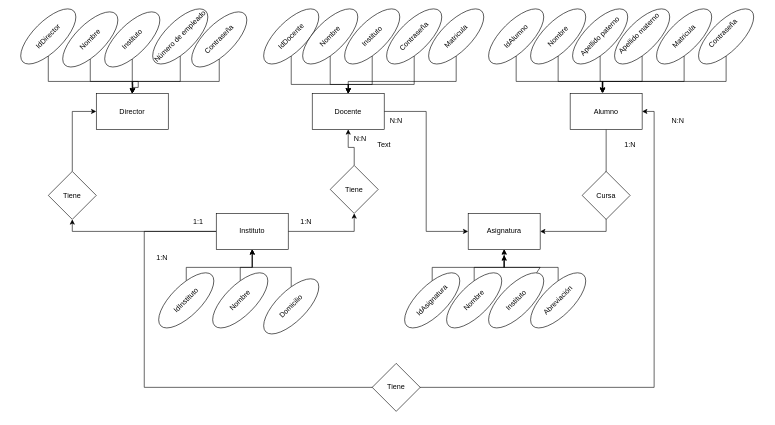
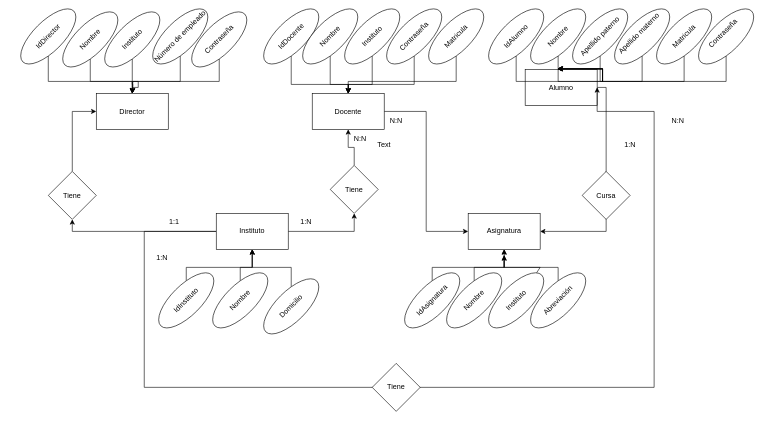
  <mxCell id="0" />
  <mxCell id="1" parent="0" />
  <mxCell id="2" value="Director " style="rounded=0;whiteSpace=wrap;html=1;" parent="1" vertex="1"><mxGeometry x="160" y="140" width="120" height="60" as="geometry" /></mxCell>
  <mxCell id="3" style="edgeStyle=orthogonalEdgeStyle;rounded=0;orthogonalLoop=1;jettySize=auto;html=1;entryX=0.5;entryY=0;entryDx=0;entryDy=0;" parent="1" source="4" target="2" edge="1"><mxGeometry relative="1" as="geometry"><Array as="points"><mxPoint x="80" y="120" /><mxPoint x="220" y="120" /></Array></mxGeometry></mxCell>
  <mxCell id="4" value="IdDirector " style="ellipse;whiteSpace=wrap;html=1;rotation=-45;" parent="1" vertex="1"><mxGeometry x="20" y="20" width="120" height="50" as="geometry" /></mxCell>
  <mxCell id="5" style="edgeStyle=orthogonalEdgeStyle;rounded=0;orthogonalLoop=1;jettySize=auto;html=1;" parent="1" source="6" edge="1"><mxGeometry relative="1" as="geometry"><mxPoint x="220" y="140" as="targetPoint" /><Array as="points"><mxPoint x="150" y="120" /><mxPoint x="230" y="120" /><mxPoint x="230" y="130" /><mxPoint x="221" y="130" /><mxPoint x="221" y="140" /></Array></mxGeometry></mxCell>
  <mxCell id="6" value="Nombre" style="ellipse;whiteSpace=wrap;html=1;rotation=-45;" parent="1" vertex="1"><mxGeometry x="90" y="25" width="120" height="50" as="geometry" /></mxCell>
  <mxCell id="7" style="edgeStyle=orthogonalEdgeStyle;rounded=0;orthogonalLoop=1;jettySize=auto;html=1;" parent="1" source="8" edge="1"><mxGeometry relative="1" as="geometry"><mxPoint x="220" y="140" as="targetPoint" /></mxGeometry></mxCell>
  <mxCell id="8" value="Instituto" style="ellipse;whiteSpace=wrap;html=1;rotation=-45;" parent="1" vertex="1"><mxGeometry x="160" y="25" width="120" height="50" as="geometry" /></mxCell>
  <mxCell id="9" style="edgeStyle=orthogonalEdgeStyle;rounded=0;orthogonalLoop=1;jettySize=auto;html=1;" parent="1" source="10" edge="1"><mxGeometry relative="1" as="geometry"><mxPoint x="220" y="140" as="targetPoint" /><Array as="points"><mxPoint x="300" y="120" /><mxPoint x="220" y="120" /><mxPoint x="220" y="125" /><mxPoint x="221" y="125" /></Array></mxGeometry></mxCell>
  <mxCell id="10" value="Número de empleado " style="ellipse;whiteSpace=wrap;html=1;rotation=-45;" parent="1" vertex="1"><mxGeometry x="240" y="20" width="120" height="50" as="geometry" /></mxCell>
  <mxCell id="11" style="edgeStyle=orthogonalEdgeStyle;rounded=0;orthogonalLoop=1;jettySize=auto;html=1;" parent="1" source="12" edge="1"><mxGeometry relative="1" as="geometry"><mxPoint x="220" y="140" as="targetPoint" /><Array as="points"><mxPoint x="365" y="120" /><mxPoint x="221" y="120" /></Array></mxGeometry></mxCell>
  <mxCell id="12" value="Contraseña " style="ellipse;whiteSpace=wrap;html=1;rotation=-45;" parent="1" vertex="1"><mxGeometry x="305" y="25" width="120" height="50" as="geometry" /></mxCell>
  <mxCell id="13" style="edgeStyle=orthogonalEdgeStyle;rounded=0;orthogonalLoop=1;jettySize=auto;html=1;entryX=0;entryY=0.5;entryDx=0;entryDy=0;" edge="1" parent="1" source="14" target="49"><mxGeometry relative="1" as="geometry" /></mxCell>
  <mxCell id="14" value="&lt;div&gt;Docente &lt;br&gt;&lt;/div&gt;" style="rounded=0;whiteSpace=wrap;html=1;" parent="1" vertex="1"><mxGeometry x="520" y="140" width="120" height="60" as="geometry" /></mxCell>
  <mxCell id="15" style="edgeStyle=orthogonalEdgeStyle;rounded=0;orthogonalLoop=1;jettySize=auto;html=1;" parent="1" source="16" target="14" edge="1"><mxGeometry relative="1" as="geometry"><Array as="points"><mxPoint x="485" y="125" /><mxPoint x="580" y="125" /></Array></mxGeometry></mxCell>
  <mxCell id="16" value="IdDocente" style="ellipse;whiteSpace=wrap;html=1;rotation=-45;" parent="1" vertex="1"><mxGeometry x="425" y="20" width="120" height="50" as="geometry" /></mxCell>
  <mxCell id="17" style="edgeStyle=orthogonalEdgeStyle;rounded=0;orthogonalLoop=1;jettySize=auto;html=1;" parent="1" source="18" edge="1"><mxGeometry relative="1" as="geometry"><mxPoint x="580" y="140" as="targetPoint" /></mxGeometry></mxCell>
  <mxCell id="18" value="Nombre" style="ellipse;whiteSpace=wrap;html=1;rotation=-45;" parent="1" vertex="1"><mxGeometry x="490" y="20" width="120" height="50" as="geometry" /></mxCell>
  <mxCell id="19" style="edgeStyle=orthogonalEdgeStyle;rounded=0;orthogonalLoop=1;jettySize=auto;html=1;" parent="1" source="20" edge="1"><mxGeometry relative="1" as="geometry"><mxPoint x="580" y="140" as="targetPoint" /></mxGeometry></mxCell>
  <mxCell id="20" value="Instituto" style="ellipse;whiteSpace=wrap;html=1;rotation=-45;" parent="1" vertex="1"><mxGeometry x="560" y="20" width="120" height="50" as="geometry" /></mxCell>
  <mxCell id="21" style="edgeStyle=orthogonalEdgeStyle;rounded=0;orthogonalLoop=1;jettySize=auto;html=1;entryX=0.5;entryY=0;entryDx=0;entryDy=0;" parent="1" source="22" target="14" edge="1"><mxGeometry relative="1" as="geometry"><Array as="points"><mxPoint x="690" y="125" /><mxPoint x="580" y="125" /></Array></mxGeometry></mxCell>
  <mxCell id="22" value="Contraseña" style="ellipse;whiteSpace=wrap;html=1;rotation=-45;" parent="1" vertex="1"><mxGeometry x="630" y="20" width="120" height="50" as="geometry" /></mxCell>
  <mxCell id="23" style="edgeStyle=orthogonalEdgeStyle;rounded=0;orthogonalLoop=1;jettySize=auto;html=1;entryX=0.5;entryY=0;entryDx=0;entryDy=0;" parent="1" source="24" target="14" edge="1"><mxGeometry relative="1" as="geometry"><Array as="points"><mxPoint x="760" y="120" /><mxPoint x="580" y="120" /></Array></mxGeometry></mxCell>
  <mxCell id="24" value="Matricula " style="ellipse;whiteSpace=wrap;html=1;rotation=-45;" parent="1" vertex="1"><mxGeometry x="700" y="20" width="120" height="50" as="geometry" /></mxCell>
  <mxCell id="25" style="edgeStyle=orthogonalEdgeStyle;rounded=0;orthogonalLoop=1;jettySize=auto;html=1;entryX=1;entryY=0.5;entryDx=0;entryDy=0;" edge="1" parent="1" source="26" target="49"><mxGeometry relative="1" as="geometry"><Array as="points"><mxPoint x="1010" y="370" /></Array></mxGeometry></mxCell>
- <mxCell id="26" value="Alumno " style="rounded=0;whiteSpace=wrap;html=1;" parent="1" vertex="1"><mxGeometry x="950" y="140" width="120" height="60" as="geometry" /></mxCell>
+ <mxCell id="26" value="Alumno " style="rounded=0;whiteSpace=wrap;html=1;" parent="1" vertex="1"><mxGeometry x="875" y="100" width="120" height="60" as="geometry" /></mxCell>
  <mxCell id="27" value="IdAlumno" style="ellipse;whiteSpace=wrap;html=1;rotation=-45;" parent="1" vertex="1"><mxGeometry x="800" y="20" width="120" height="50" as="geometry" /></mxCell>
  <mxCell id="28" value="Nombre " style="ellipse;whiteSpace=wrap;html=1;rotation=-45;" parent="1" vertex="1"><mxGeometry x="870" y="20" width="120" height="50" as="geometry" /></mxCell>
  <mxCell id="29" value="Apellido paterno " style="ellipse;whiteSpace=wrap;html=1;rotation=-45;" parent="1" vertex="1"><mxGeometry x="940" y="20" width="120" height="50" as="geometry" /></mxCell>
  <mxCell id="30" value="&lt;div&gt;Contraseña&lt;/div&gt;&lt;div&gt;&lt;br&gt;&lt;/div&gt;" style="ellipse;whiteSpace=wrap;html=1;rotation=-45;" parent="1" vertex="1"><mxGeometry x="1150" y="20" width="120" height="50" as="geometry" /></mxCell>
  <mxCell id="31" value="Matricula " style="ellipse;whiteSpace=wrap;html=1;rotation=-45;" parent="1" vertex="1"><mxGeometry x="1080" y="20" width="120" height="50" as="geometry" /></mxCell>
  <mxCell id="32" value="&lt;div&gt;Apellido materno &lt;br&gt;&lt;/div&gt;&lt;div&gt;&lt;br&gt;&lt;/div&gt;" style="ellipse;whiteSpace=wrap;html=1;rotation=-45;" parent="1" vertex="1"><mxGeometry x="1010" y="20" width="120" height="50" as="geometry" /></mxCell>
  <mxCell id="33" style="edgeStyle=orthogonalEdgeStyle;rounded=0;orthogonalLoop=1;jettySize=auto;html=1;entryX=0.449;entryY=-0.019;entryDx=0;entryDy=0;entryPerimeter=0;" parent="1" source="27" target="26" edge="1"><mxGeometry relative="1" as="geometry"><Array as="points"><mxPoint x="860" y="120" /><mxPoint x="1004" y="120" /></Array></mxGeometry></mxCell>
  <mxCell id="34" style="edgeStyle=orthogonalEdgeStyle;rounded=0;orthogonalLoop=1;jettySize=auto;html=1;entryX=0.45;entryY=-0.017;entryDx=0;entryDy=0;entryPerimeter=0;" parent="1" source="28" target="26" edge="1"><mxGeometry relative="1" as="geometry"><Array as="points"><mxPoint x="930" y="120" /><mxPoint x="1004" y="120" /></Array></mxGeometry></mxCell>
  <mxCell id="35" style="edgeStyle=orthogonalEdgeStyle;rounded=0;orthogonalLoop=1;jettySize=auto;html=1;entryX=0.453;entryY=-0.017;entryDx=0;entryDy=0;entryPerimeter=0;" parent="1" source="29" target="26" edge="1"><mxGeometry relative="1" as="geometry"><Array as="points"><mxPoint x="1000" y="120" /><mxPoint x="1004" y="120" /></Array></mxGeometry></mxCell>
  <mxCell id="36" style="edgeStyle=orthogonalEdgeStyle;rounded=0;orthogonalLoop=1;jettySize=auto;html=1;entryX=0.453;entryY=-0.017;entryDx=0;entryDy=0;entryPerimeter=0;" parent="1" source="32" target="26" edge="1"><mxGeometry relative="1" as="geometry"><Array as="points"><mxPoint x="1070" y="120" /><mxPoint x="1004" y="120" /></Array></mxGeometry></mxCell>
  <mxCell id="37" style="edgeStyle=orthogonalEdgeStyle;rounded=0;orthogonalLoop=1;jettySize=auto;html=1;entryX=0.447;entryY=-0.017;entryDx=0;entryDy=0;entryPerimeter=0;" parent="1" source="31" target="26" edge="1"><mxGeometry relative="1" as="geometry"><Array as="points"><mxPoint x="1140" y="120" /><mxPoint x="1004" y="120" /></Array></mxGeometry></mxCell>
  <mxCell id="38" style="edgeStyle=orthogonalEdgeStyle;rounded=0;orthogonalLoop=1;jettySize=auto;html=1;entryX=0.447;entryY=-0.017;entryDx=0;entryDy=0;entryPerimeter=0;" parent="1" source="30" target="26" edge="1"><mxGeometry relative="1" as="geometry"><Array as="points"><mxPoint x="1210" y="120" /><mxPoint x="1004" y="120" /></Array></mxGeometry></mxCell>
  <mxCell id="39" style="edgeStyle=orthogonalEdgeStyle;rounded=0;orthogonalLoop=1;jettySize=auto;html=1;exitX=0;exitY=0.5;exitDx=0;exitDy=0;entryX=0.5;entryY=1;entryDx=0;entryDy=0;" parent="1" source="42" target="59" edge="1"><mxGeometry relative="1" as="geometry" /></mxCell>
  <mxCell id="40" style="edgeStyle=orthogonalEdgeStyle;rounded=0;orthogonalLoop=1;jettySize=auto;html=1;exitX=1;exitY=0.5;exitDx=0;exitDy=0;entryX=0.5;entryY=1;entryDx=0;entryDy=0;" edge="1" parent="1" source="42" target="62"><mxGeometry relative="1" as="geometry"><mxPoint x="610" y="370" as="targetPoint" /></mxGeometry></mxCell>
  <mxCell id="41" style="edgeStyle=orthogonalEdgeStyle;rounded=0;orthogonalLoop=1;jettySize=auto;html=1;entryX=1;entryY=0.5;entryDx=0;entryDy=0;" edge="1" parent="1" source="42" target="26"><mxGeometry relative="1" as="geometry"><Array as="points"><mxPoint x="240" y="370" /><mxPoint x="240" y="630" /><mxPoint x="1090" y="630" /><mxPoint x="1090" y="170" /></Array></mxGeometry></mxCell>
  <mxCell id="42" value="Instituto" style="rounded=0;whiteSpace=wrap;html=1;" parent="1" vertex="1"><mxGeometry x="360" y="340" width="120" height="60" as="geometry" /></mxCell>
  <mxCell id="43" style="edgeStyle=orthogonalEdgeStyle;rounded=0;orthogonalLoop=1;jettySize=auto;html=1;entryX=0.5;entryY=1;entryDx=0;entryDy=0;" parent="1" source="44" target="42" edge="1"><mxGeometry relative="1" as="geometry"><mxPoint x="420" y="410" as="targetPoint" /><Array as="points"><mxPoint x="310" y="430" /><mxPoint x="420" y="430" /></Array></mxGeometry></mxCell>
  <mxCell id="44" value="&lt;div&gt;IdInstituto&lt;/div&gt;" style="ellipse;whiteSpace=wrap;html=1;rotation=-45;" parent="1" vertex="1"><mxGeometry x="250" y="460" width="120" height="50" as="geometry" /></mxCell>
  <mxCell id="45" style="edgeStyle=orthogonalEdgeStyle;rounded=0;orthogonalLoop=1;jettySize=auto;html=1;" parent="1" source="46" edge="1"><mxGeometry relative="1" as="geometry"><mxPoint x="420" y="400" as="targetPoint" /><Array as="points"><mxPoint x="400" y="430" /><mxPoint x="420" y="430" /></Array></mxGeometry></mxCell>
  <mxCell id="46" value="Nombre" style="ellipse;whiteSpace=wrap;html=1;rotation=-45;" parent="1" vertex="1"><mxGeometry x="340" y="460" width="120" height="50" as="geometry" /></mxCell>
  <mxCell id="47" style="edgeStyle=orthogonalEdgeStyle;rounded=0;orthogonalLoop=1;jettySize=auto;html=1;entryX=0.5;entryY=1;entryDx=0;entryDy=0;" parent="1" source="48" target="42" edge="1"><mxGeometry relative="1" as="geometry"><Array as="points"><mxPoint x="485" y="430" /><mxPoint x="420" y="430" /></Array></mxGeometry></mxCell>
  <mxCell id="48" value="Domicilio" style="ellipse;whiteSpace=wrap;html=1;rotation=-45;" parent="1" vertex="1"><mxGeometry x="425" y="470" width="120" height="50" as="geometry" /></mxCell>
  <mxCell id="49" value="Asignatura" style="rounded=0;whiteSpace=wrap;html=1;" parent="1" vertex="1"><mxGeometry x="780" y="340" width="120" height="60" as="geometry" /></mxCell>
  <mxCell id="50" style="edgeStyle=orthogonalEdgeStyle;rounded=0;orthogonalLoop=1;jettySize=auto;html=1;" parent="1" source="51" edge="1"><mxGeometry relative="1" as="geometry"><mxPoint x="840" y="410" as="targetPoint" /><Array as="points"><mxPoint x="720" y="430" /><mxPoint x="840" y="430" /></Array></mxGeometry></mxCell>
  <mxCell id="51" value="&lt;div&gt;IdAsignatura&lt;/div&gt;" style="ellipse;whiteSpace=wrap;html=1;rotation=-45;" parent="1" vertex="1"><mxGeometry x="660" y="460" width="120" height="50" as="geometry" /></mxCell>
  <mxCell id="52" style="edgeStyle=orthogonalEdgeStyle;rounded=0;orthogonalLoop=1;jettySize=auto;html=1;" parent="1" source="53" edge="1"><mxGeometry relative="1" as="geometry"><mxPoint x="840" y="400" as="targetPoint" /><Array as="points"><mxPoint x="790" y="430" /><mxPoint x="840" y="430" /></Array></mxGeometry></mxCell>
  <mxCell id="53" value="&lt;div&gt;Nombre&lt;/div&gt;" style="ellipse;whiteSpace=wrap;html=1;rotation=-45;" parent="1" vertex="1"><mxGeometry x="730" y="460" width="120" height="50" as="geometry" /></mxCell>
  <mxCell id="54" value="" style="edgeStyle=orthogonalEdgeStyle;rounded=0;orthogonalLoop=1;jettySize=auto;html=1;" parent="1" source="55" target="49" edge="1"><mxGeometry relative="1" as="geometry"><Array as="points"><mxPoint x="900" y="430" /><mxPoint x="840" y="430" /></Array></mxGeometry></mxCell>
  <mxCell id="55" value="Instituto" style="ellipse;whiteSpace=wrap;html=1;rotation=-45;" parent="1" vertex="1"><mxGeometry x="800" y="460" width="120" height="50" as="geometry" /></mxCell>
  <mxCell id="56" style="edgeStyle=orthogonalEdgeStyle;rounded=0;orthogonalLoop=1;jettySize=auto;html=1;" parent="1" source="57" edge="1"><mxGeometry relative="1" as="geometry"><mxPoint x="840" y="410" as="targetPoint" /><Array as="points"><mxPoint x="930" y="430" /><mxPoint x="840" y="430" /></Array></mxGeometry></mxCell>
  <mxCell id="57" value="Abreviación" style="ellipse;whiteSpace=wrap;html=1;rotation=-45;" parent="1" vertex="1"><mxGeometry x="870" y="460" width="120" height="50" as="geometry" /></mxCell>
  <mxCell id="58" style="edgeStyle=orthogonalEdgeStyle;rounded=0;orthogonalLoop=1;jettySize=auto;html=1;exitX=0.5;exitY=0;exitDx=0;exitDy=0;entryX=0;entryY=0.5;entryDx=0;entryDy=0;" parent="1" source="59" target="2" edge="1"><mxGeometry relative="1" as="geometry" /></mxCell>
  <mxCell id="59" value="Tiene" style="rhombus;whiteSpace=wrap;html=1;" parent="1" vertex="1"><mxGeometry x="80" y="270" width="80" height="80" as="geometry" /></mxCell>
- <mxCell id="60" value="1:1" style="text;html=1;strokeColor=none;fillColor=none;align=center;verticalAlign=middle;whiteSpace=wrap;rounded=0;" vertex="1" parent="1"><mxGeometry x="300" y="340" width="60" height="30" as="geometry" /></mxCell>
+ <mxCell id="60" value="1:1" style="text;html=1;strokeColor=none;fillColor=none;align=center;verticalAlign=middle;whiteSpace=wrap;rounded=0;" vertex="1" parent="1"><mxGeometry x="260" y="340" width="60" height="30" as="geometry" /></mxCell>
  <mxCell id="61" style="edgeStyle=orthogonalEdgeStyle;rounded=0;orthogonalLoop=1;jettySize=auto;html=1;exitX=0.5;exitY=0;exitDx=0;exitDy=0;entryX=0.5;entryY=1;entryDx=0;entryDy=0;" edge="1" parent="1" source="62" target="14"><mxGeometry relative="1" as="geometry" /></mxCell>
  <mxCell id="62" value="Tiene" style="rhombus;whiteSpace=wrap;html=1;" vertex="1" parent="1"><mxGeometry x="550" y="260" width="80" height="80" as="geometry" /></mxCell>
  <mxCell id="63" value="1:N" style="text;html=1;strokeColor=none;fillColor=none;align=center;verticalAlign=middle;whiteSpace=wrap;rounded=0;" vertex="1" parent="1"><mxGeometry x="480" y="340" width="60" height="30" as="geometry" /></mxCell>
  <mxCell id="64" value="N:N" style="text;html=1;strokeColor=none;fillColor=none;align=center;verticalAlign=middle;whiteSpace=wrap;rounded=0;" vertex="1" parent="1"><mxGeometry x="570" y="200" width="60" height="30" as="geometry" /></mxCell>
  <mxCell id="65" value="1:N" style="text;html=1;strokeColor=none;fillColor=none;align=center;verticalAlign=middle;whiteSpace=wrap;rounded=0;" vertex="1" parent="1"><mxGeometry x="240" y="400" width="60" height="30" as="geometry" /></mxCell>
  <mxCell id="66" value="Text" style="text;html=1;strokeColor=none;fillColor=none;align=center;verticalAlign=middle;whiteSpace=wrap;rounded=0;" vertex="1" parent="1"><mxGeometry x="610" y="210" width="60" height="30" as="geometry" /></mxCell>
  <mxCell id="67" value="N:N" style="text;html=1;strokeColor=none;fillColor=none;align=center;verticalAlign=middle;whiteSpace=wrap;rounded=0;" vertex="1" parent="1"><mxGeometry x="1100" y="170" width="60" height="30" as="geometry" /></mxCell>
  <mxCell id="68" value="N:N" style="text;html=1;strokeColor=none;fillColor=none;align=center;verticalAlign=middle;whiteSpace=wrap;rounded=0;" vertex="1" parent="1"><mxGeometry x="630" y="170" width="60" height="30" as="geometry" /></mxCell>
  <mxCell id="69" value="1:N" style="text;html=1;strokeColor=none;fillColor=none;align=center;verticalAlign=middle;whiteSpace=wrap;rounded=0;" vertex="1" parent="1"><mxGeometry x="1020" y="210" width="60" height="30" as="geometry" /></mxCell>
  <mxCell id="70" value="Cursa" style="rhombus;whiteSpace=wrap;html=1;" vertex="1" parent="1"><mxGeometry x="970" y="270" width="80" height="80" as="geometry" /></mxCell>
  <mxCell id="71" value="Tiene" style="rhombus;whiteSpace=wrap;html=1;" vertex="1" parent="1"><mxGeometry x="620" y="590" width="80" height="80" as="geometry" /></mxCell>
